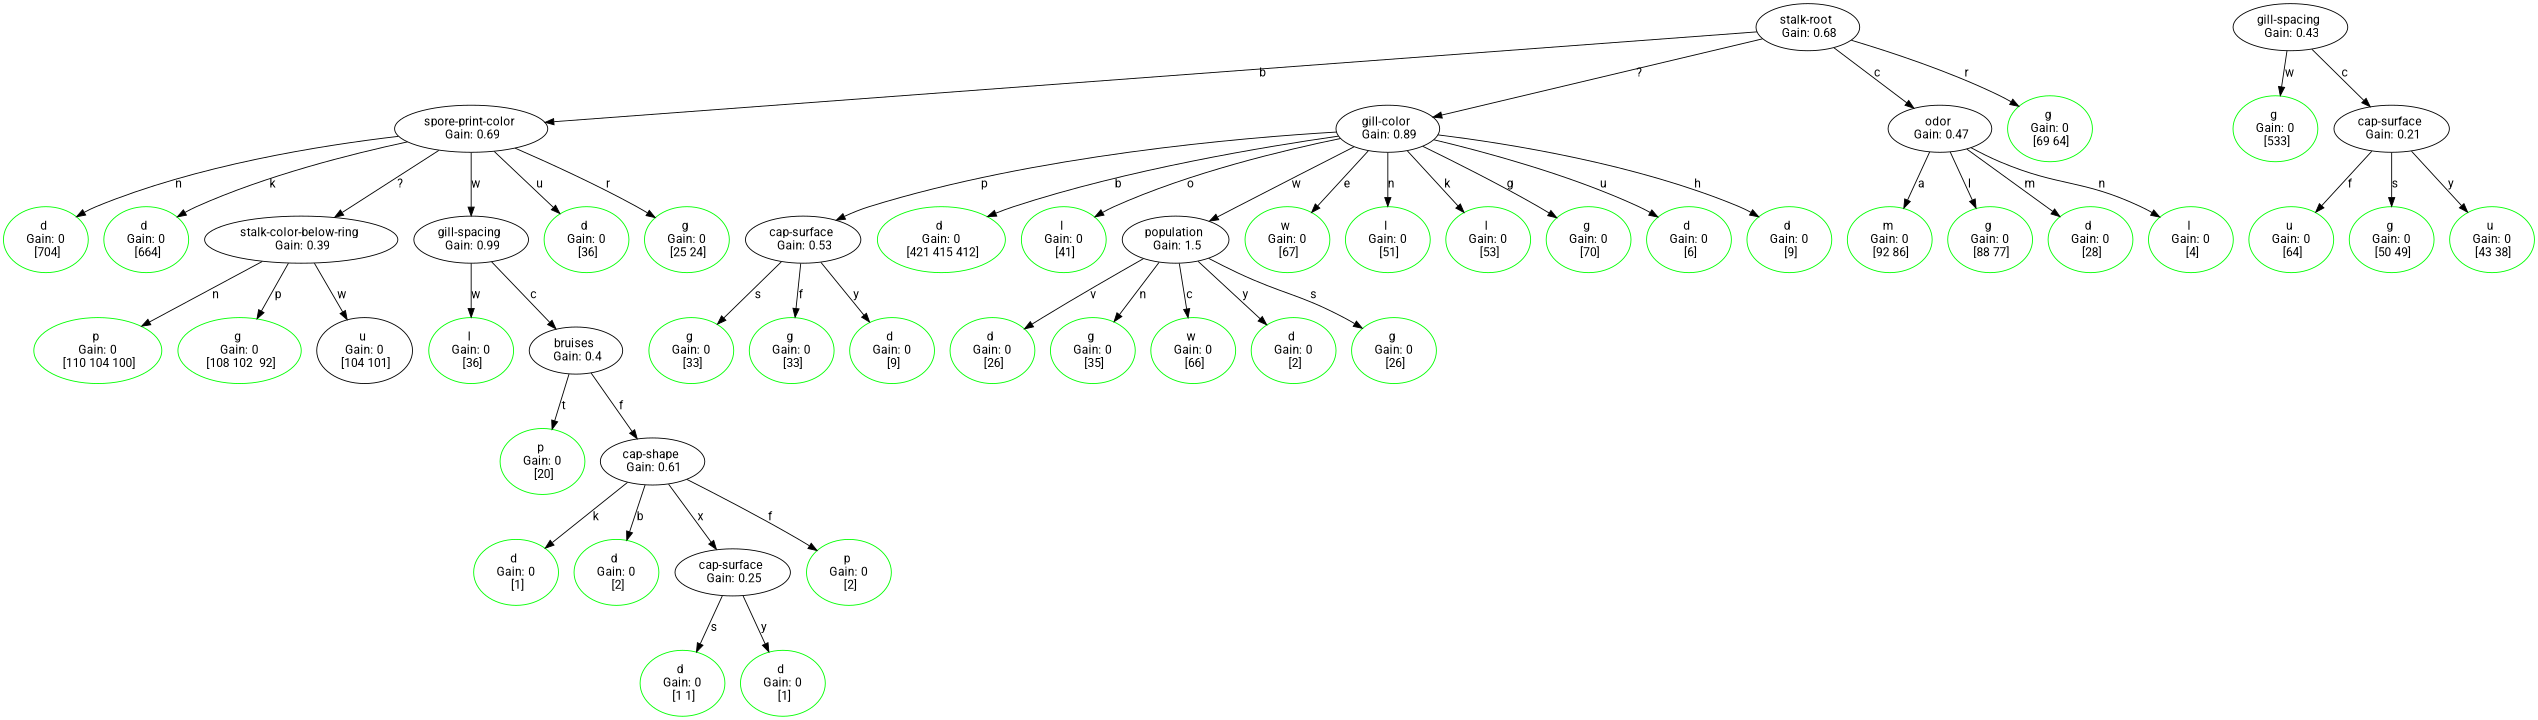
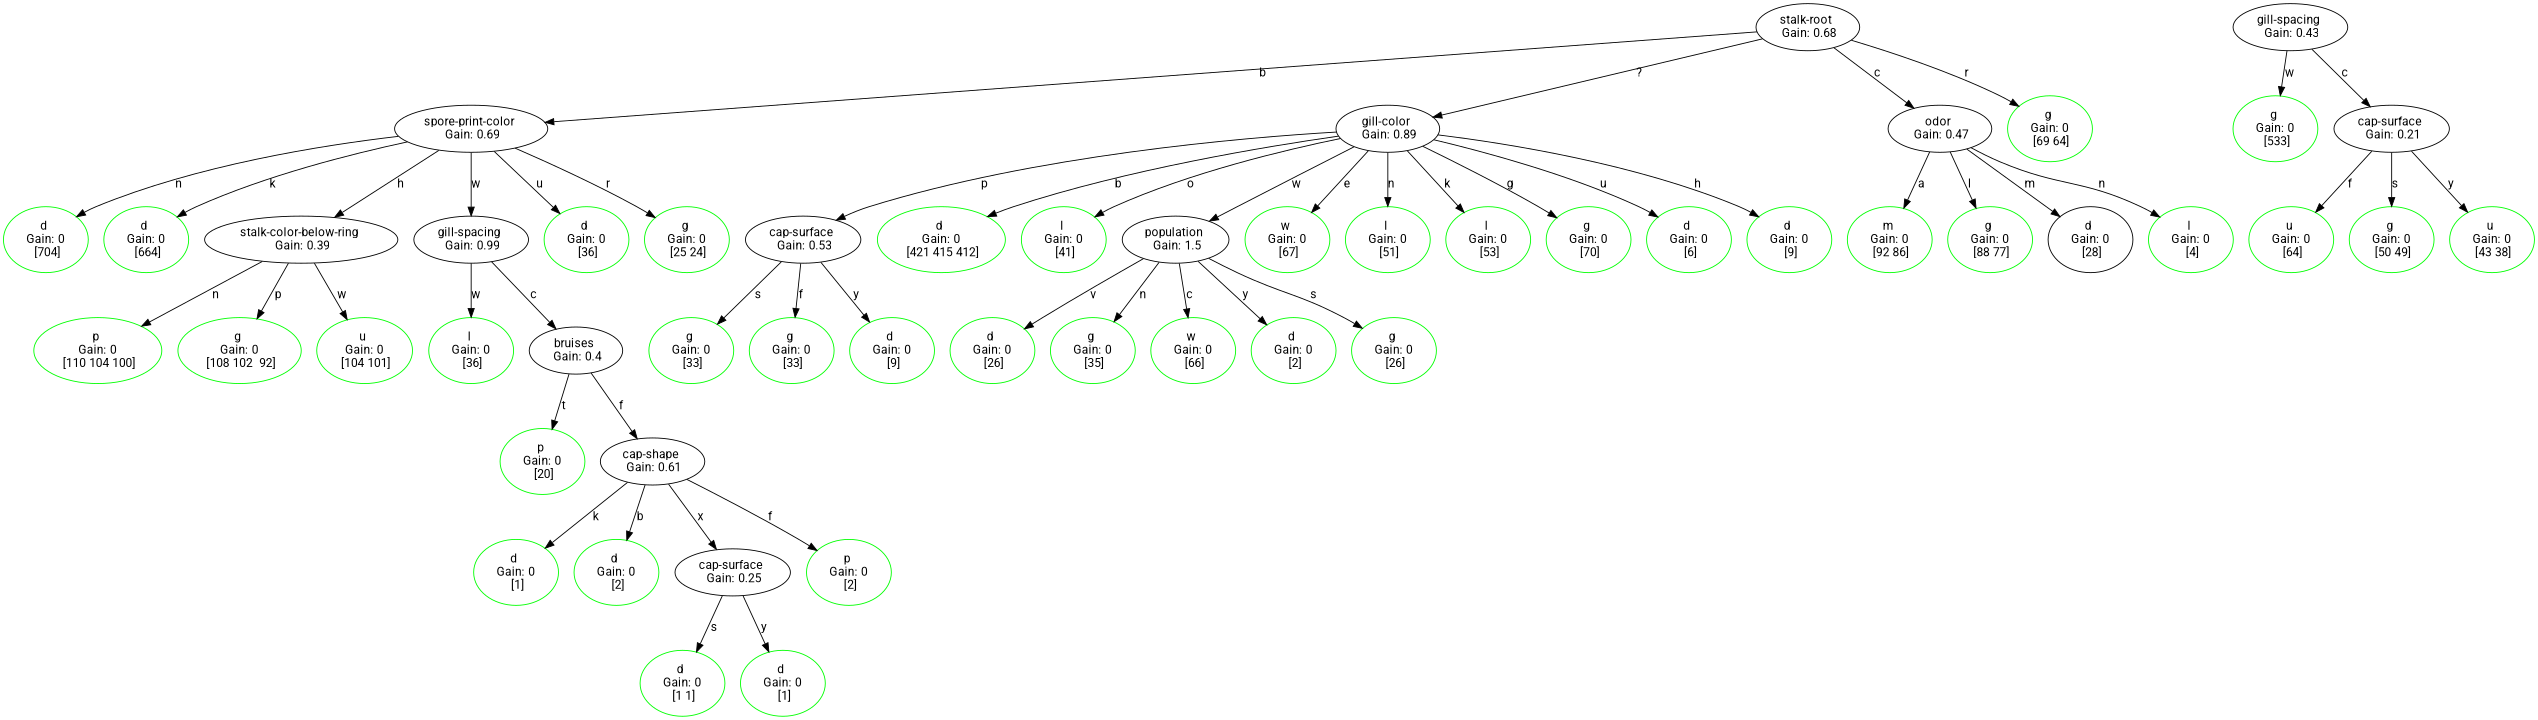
  digraph {
    fontname=Roboto
    node [fontname=Roboto color=green]
    edge [fontname=Roboto splines=line]
    n1 [label="stalk-root \n Gain: 0.68" color=""]
    n2 [label="spore-print-color \n Gain: 0.69" color=""]
    n3 [label="gill-color \n Gain: 0.89" color=""]
    n4 [label="odor \n Gain: 0.47" color=""]
    n5 [label="g \n Gain: 0 \n [69 64]"]
    n6 [label="d \n Gain: 0 \n [704]"]
    n7 [label="d \n Gain: 0 \n [664]"]
    n8 [label="stalk-color-below-ring \n Gain: 0.39" color=""]
    n9 [label="gill-spacing \n Gain: 0.99" color=""]
    n10 [label="d \n Gain: 0 \n [36]"]
    n11 [label="g \n Gain: 0 \n [25 24]"]
    n12 [label="cap-surface \n Gain: 0.53" color=""]
    n13 [label="d \n Gain: 0 \n [421 415 412]"]
    n14 [label="l \n Gain: 0 \n [41]"]
    n15 [label="population \n Gain: 1.5" color=""]
    n16 [label="w \n Gain: 0 \n [67]"]
    n17 [label="l \n Gain: 0 \n [51]"]
    n18 [label="l \n Gain: 0 \n [53]"]
    n19 [label="g \n Gain: 0 \n [70]"]
    n20 [label="d \n Gain: 0 \n [6]"]
    n21 [label="d \n Gain: 0 \n [9]"]
    n22 [label="gill-spacing \n Gain: 0.43" color=""]
    n23 [label="g \n Gain: 0 \n [533]"]
    n24 [label="cap-surface \n Gain: 0.21" color=""]
    n25 [label="m \n Gain: 0 \n [92 86]"]
    n26 [label="g \n Gain: 0 \n [88 77]"]
-   n27 [label="d \n Gain: 0 \n [28]"]
+   n27 [color=black label="d \n Gain: 0 \n [28]"]
    n28 [label="l \n Gain: 0 \n [4]"]
    n29 [label="p \n Gain: 0 \n [110 104 100]"]
    n30 [label="g \n Gain: 0 \n [108 102  92]"]
-   n31 [color=black label="u \n Gain: 0 \n [104 101]"]
+   n31 [label="u \n Gain: 0 \n [104 101]"]
    n32 [label="l \n Gain: 0 \n [36]"]
    n33 [label="bruises \n Gain: 0.4" color=""]
    n34 [label="p \n Gain: 0 \n [20]"]
    n35 [label="cap-shape \n Gain: 0.61" color=""]
    n36 [label="d \n Gain: 0 \n [1]"]
    n37 [label="d \n Gain: 0 \n [2]"]
    n38 [label="cap-surface \n Gain: 0.25" color=""]
    n39 [label="p \n Gain: 0 \n [2]"]
    n40 [label="d \n Gain: 0 \n [1 1]"]
    n41 [label="d \n Gain: 0 \n [1]"]
    n42 [label="g \n Gain: 0 \n [33]"]
    n43 [label="g \n Gain: 0 \n [33]"]
    n44 [label="d \n Gain: 0 \n [9]"]
    n45 [label="d \n Gain: 0 \n [26]"]
    n46 [label="g \n Gain: 0 \n [35]"]
    n47 [label="w \n Gain: 0 \n [66]"]
    n48 [label="d \n Gain: 0 \n [2]"]
    n49 [label="g \n Gain: 0 \n [26]"]
    n50 [label="u \n Gain: 0 \n [64]"]
    n51 [label="g \n Gain: 0 \n [50 49]"]
    n52 [label="u \n Gain: 0 \n [43 38]"]
    n1 -> n2 [label=b]
    n1 -> n3 [label="?"]
    n1 -> n4 [label=c]
    n1 -> n5 [label=r]
    n2 -> n6 [label=n]
    n2 -> n7 [label=k]
-   n2 -> n8 [label="?"]
+   n2 -> n8 [label=h]
    n2 -> n9 [label=w]
    n2 -> n10 [label=u]
    n2 -> n11 [label=r]
    n3 -> n12 [label=p]
    n3 -> n13 [label=b]
    n3 -> n14 [label=o]
    n3 -> n15 [label=w]
    n3 -> n16 [label=e]
    n3 -> n17 [label=n]
    n3 -> n18 [label=k]
    n3 -> n19 [label=g]
    n3 -> n20 [label=u]
    n3 -> n21 [label=h]
    n4 -> n25 [label=a]
    n4 -> n26 [label=l]
    n4 -> n27 [label=m]
    n4 -> n28 [label=n]
    n8 -> n29 [label=n]
    n8 -> n30 [label=p]
    n8 -> n31 [label=w]
    n9 -> n32 [label=w]
    n9 -> n33 [label=c]
    n12 -> n42 [label=s]
    n12 -> n43 [label=f]
    n12 -> n44 [label=y]
    n15 -> n45 [label=v]
    n15 -> n46 [label=n]
    n15 -> n47 [label=c]
    n15 -> n48 [label=y]
    n15 -> n49 [label=s]
    n22 -> n23 [label=w]
    n22 -> n24 [label=c]
    n24 -> n50 [label=f]
    n24 -> n51 [label=s]
    n24 -> n52 [label=y]
    n33 -> n34 [label=t]
    n33 -> n35 [label=f]
    n35 -> n36 [label=k]
    n35 -> n37 [label=b]
    n35 -> n38 [label=x]
    n35 -> n39 [label=f]
    n38 -> n40 [label=s]
    n38 -> n41 [label=y]
  }
